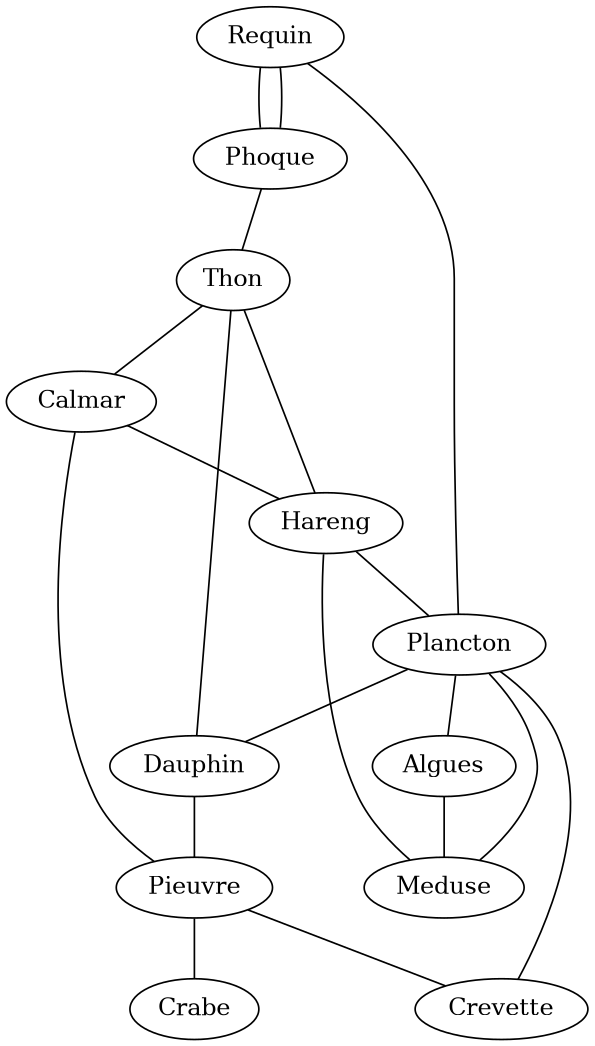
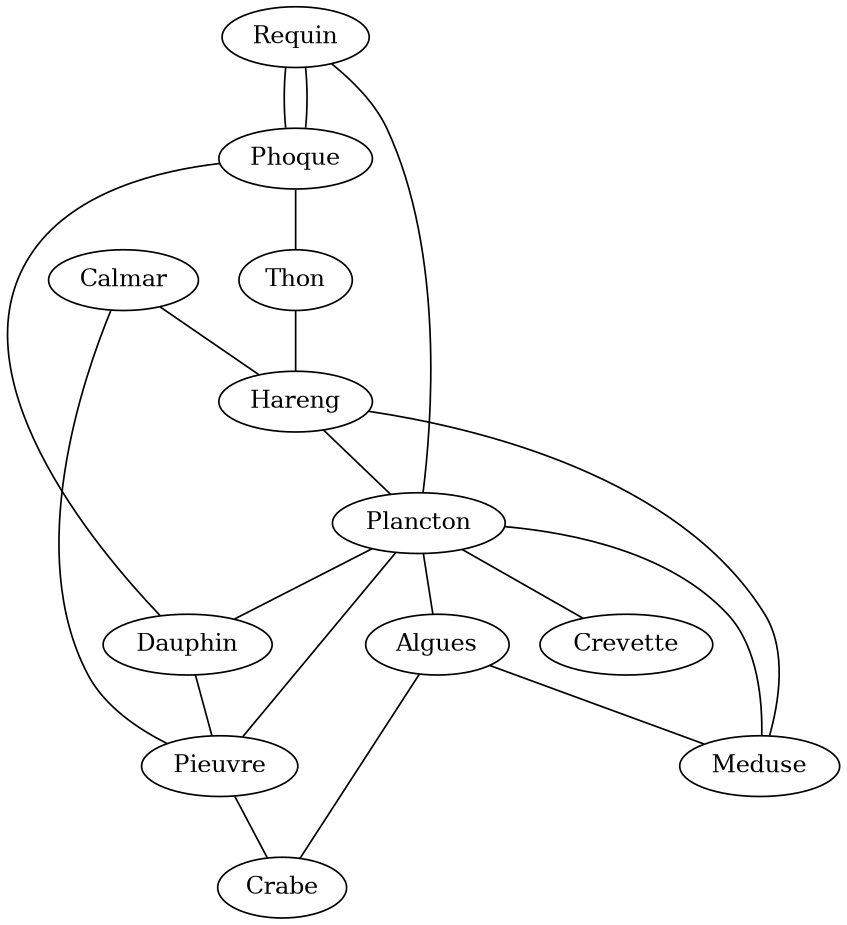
  graph {
    Requin
    Phoque
    Plancton
    Thon
    Calmar
    Hareng
    Pieuvre
    Crabe
    Crevette
    Algues
    Dauphin
    Meduse
    Requin -- Phoque
    Requin -- Plancton
    Phoque -- Requin
    Phoque -- Thon
    Plancton -- Crevette
    Plancton -- Algues
    Plancton -- Dauphin
-   Thon -- Calmar
    Thon -- Hareng
    Calmar -- Hareng
    Calmar -- Pieuvre
    Hareng -- Plancton
    Pieuvre -- Crabe
-   Pieuvre -- Crevette
+   Pieuvre -- Plancton
+   Algues -- Crabe
    Algues -- Meduse
-   Dauphin -- Thon
+   Dauphin -- Phoque
    Dauphin -- Pieuvre
    Meduse -- Plancton
    Meduse -- Hareng
  }
